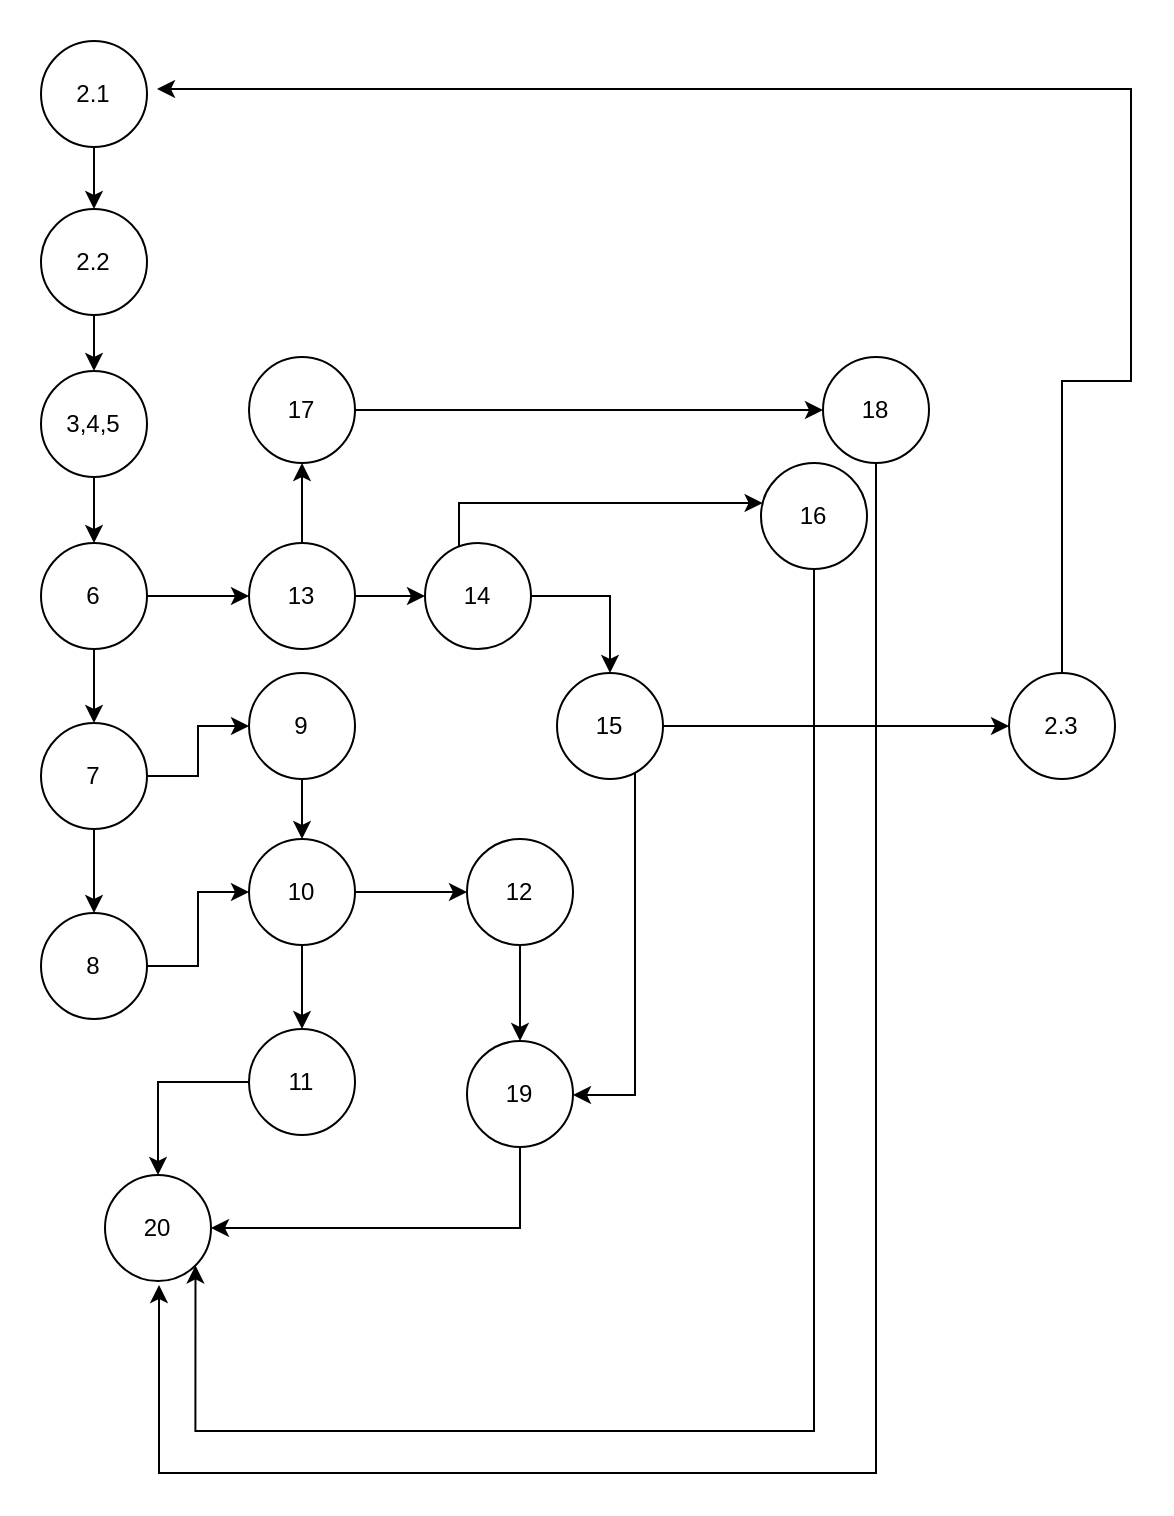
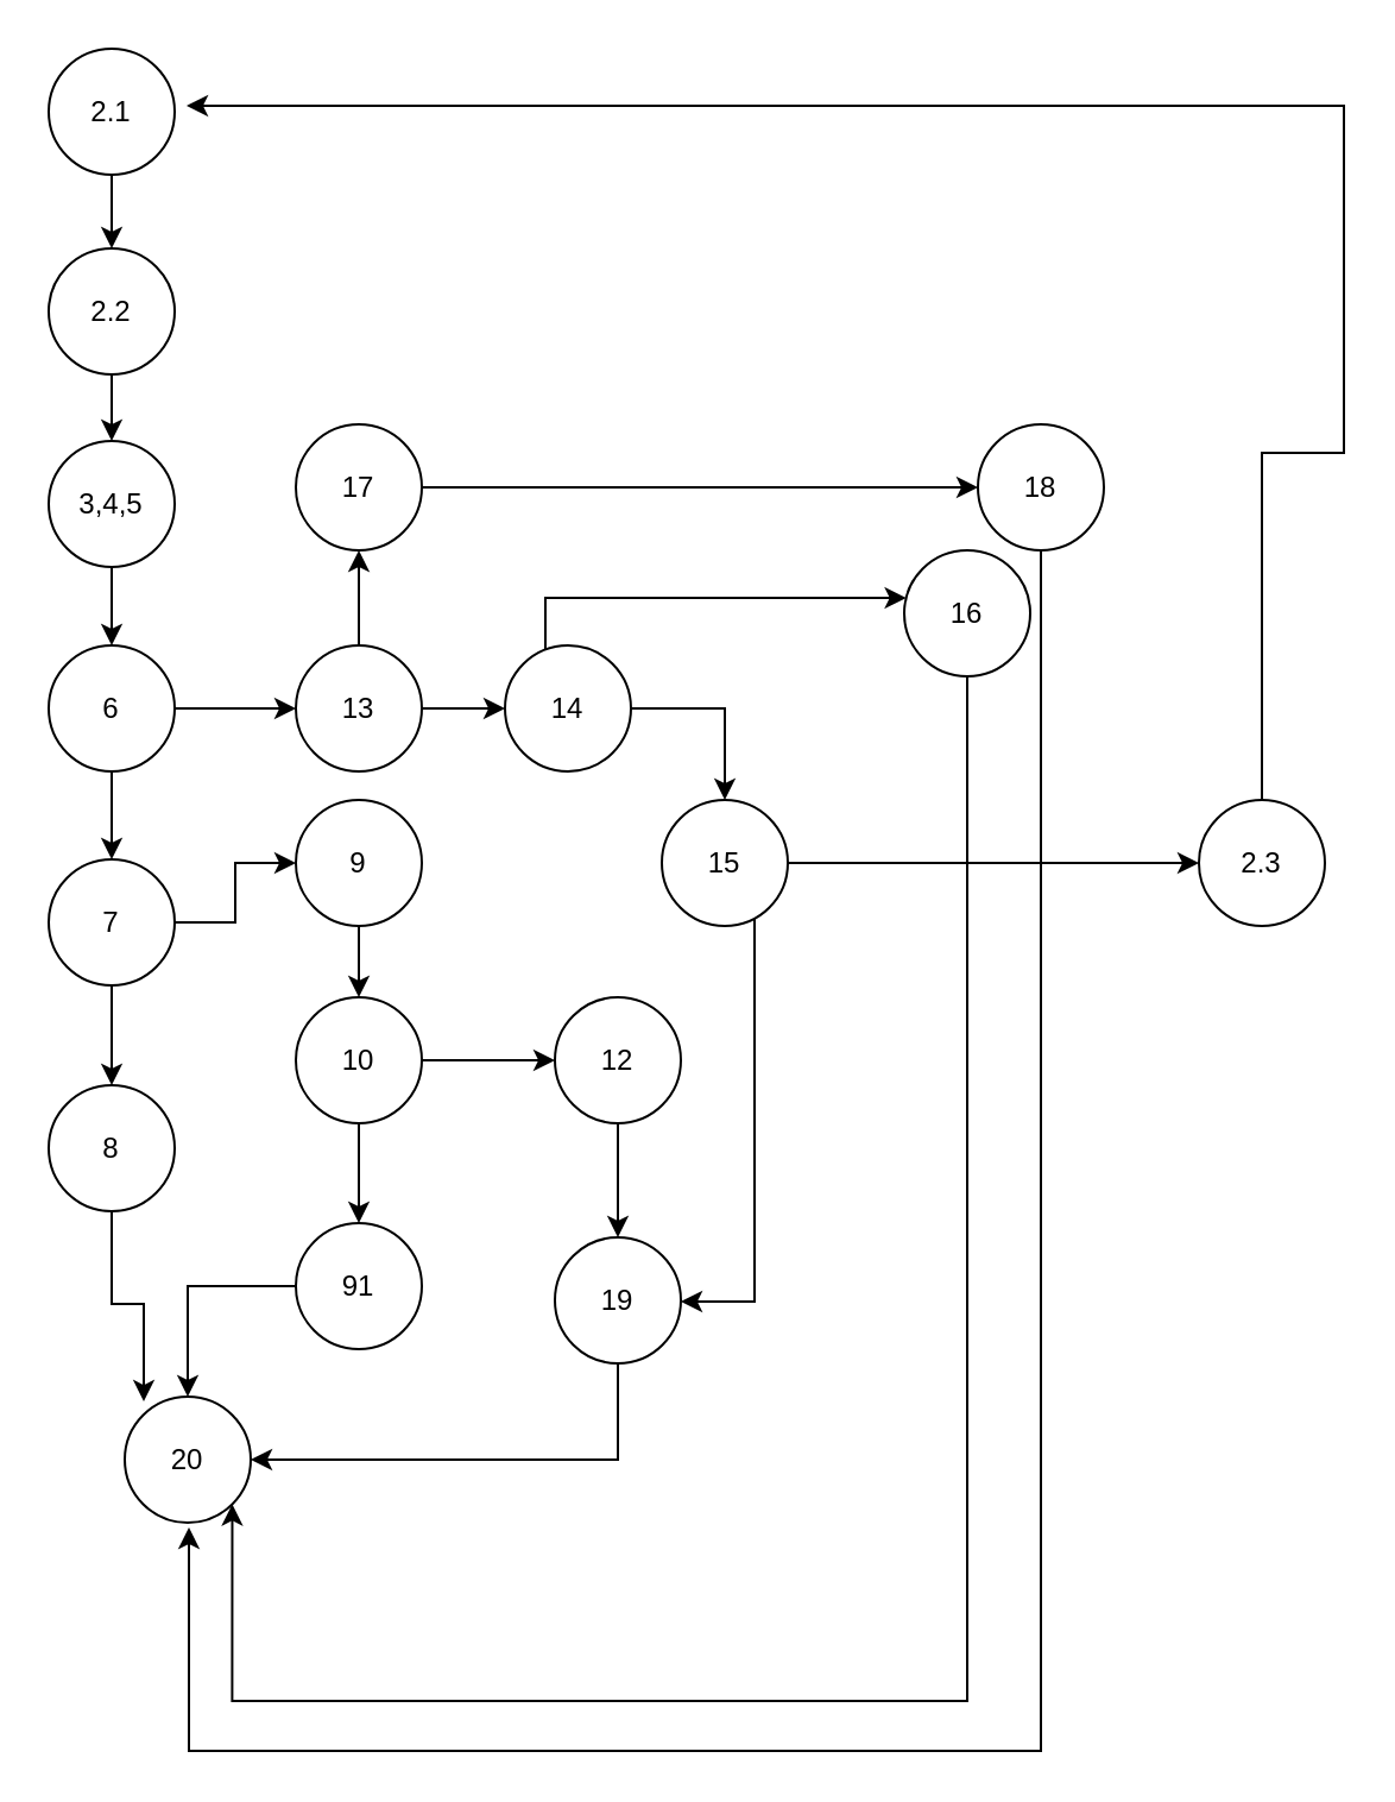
  <mxCell id="0" />
  <mxCell id="1" parent="0" />
  <mxCell id="2" value="" style="edgeStyle=orthogonalEdgeStyle;rounded=0;orthogonalLoop=1;jettySize=auto;html=1;" edge="1" parent="1" source="3" target="5"><mxGeometry relative="1" as="geometry" /></mxCell>
  <mxCell id="3" value="2.1" style="ellipse;whiteSpace=wrap;html=1;aspect=fixed;" vertex="1" parent="1"><mxGeometry x="20" y="20" width="53" height="53" as="geometry" /></mxCell>
  <mxCell id="4" value="" style="edgeStyle=orthogonalEdgeStyle;rounded=0;orthogonalLoop=1;jettySize=auto;html=1;" edge="1" parent="1" source="5" target="7"><mxGeometry relative="1" as="geometry" /></mxCell>
  <mxCell id="5" value="2.2" style="ellipse;whiteSpace=wrap;html=1;aspect=fixed;" vertex="1" parent="1"><mxGeometry x="20" y="104" width="53" height="53" as="geometry" /></mxCell>
  <mxCell id="6" value="" style="edgeStyle=orthogonalEdgeStyle;rounded=0;orthogonalLoop=1;jettySize=auto;html=1;" edge="1" parent="1" source="7" target="10"><mxGeometry relative="1" as="geometry" /></mxCell>
  <mxCell id="7" value="3,4,5" style="ellipse;whiteSpace=wrap;html=1;aspect=fixed;" vertex="1" parent="1"><mxGeometry x="20" y="185" width="53" height="53" as="geometry" /></mxCell>
  <mxCell id="8" value="" style="edgeStyle=orthogonalEdgeStyle;rounded=0;orthogonalLoop=1;jettySize=auto;html=1;" edge="1" parent="1" source="10" target="30"><mxGeometry relative="1" as="geometry" /></mxCell>
  <mxCell id="9" value="" style="edgeStyle=orthogonalEdgeStyle;rounded=0;orthogonalLoop=1;jettySize=auto;html=1;" edge="1" parent="1" source="10" target="13"><mxGeometry relative="1" as="geometry" /></mxCell>
  <mxCell id="10" value="6" style="ellipse;whiteSpace=wrap;html=1;aspect=fixed;" vertex="1" parent="1"><mxGeometry x="20" y="271" width="53" height="53" as="geometry" /></mxCell>
  <mxCell id="11" value="" style="edgeStyle=orthogonalEdgeStyle;rounded=0;orthogonalLoop=1;jettySize=auto;html=1;" edge="1" parent="1" source="13" target="20"><mxGeometry relative="1" as="geometry" /></mxCell>
  <mxCell id="12" value="" style="edgeStyle=orthogonalEdgeStyle;rounded=0;orthogonalLoop=1;jettySize=auto;html=1;" edge="1" parent="1" source="13" target="15"><mxGeometry relative="1" as="geometry" /></mxCell>
  <mxCell id="13" value="13" style="ellipse;whiteSpace=wrap;html=1;aspect=fixed;" vertex="1" parent="1"><mxGeometry x="124" y="271" width="53" height="53" as="geometry" /></mxCell>
  <mxCell id="14" value="" style="edgeStyle=orthogonalEdgeStyle;rounded=0;orthogonalLoop=1;jettySize=auto;html=1;" edge="1" parent="1" source="15" target="17"><mxGeometry relative="1" as="geometry" /></mxCell>
  <mxCell id="15" value="17" style="ellipse;whiteSpace=wrap;html=1;aspect=fixed;" vertex="1" parent="1"><mxGeometry x="124" y="178" width="53" height="53" as="geometry" /></mxCell>
  <mxCell id="16" value="" style="edgeStyle=orthogonalEdgeStyle;rounded=0;orthogonalLoop=1;jettySize=auto;html=1;" edge="1" parent="1" source="17"><mxGeometry relative="1" as="geometry"><mxPoint x="79" y="642" as="targetPoint" /><Array as="points"><mxPoint x="438" y="736" /><mxPoint x="79" y="736" /></Array></mxGeometry></mxCell>
  <mxCell id="17" value="18" style="ellipse;whiteSpace=wrap;html=1;aspect=fixed;" vertex="1" parent="1"><mxGeometry x="411" y="178" width="53" height="53" as="geometry" /></mxCell>
  <mxCell id="18" value="" style="edgeStyle=orthogonalEdgeStyle;rounded=0;orthogonalLoop=1;jettySize=auto;html=1;" edge="1" parent="1" source="20" target="25"><mxGeometry relative="1" as="geometry" /></mxCell>
  <mxCell id="19" value="" style="edgeStyle=orthogonalEdgeStyle;rounded=0;orthogonalLoop=1;jettySize=auto;html=1;" edge="1" parent="1" source="20" target="22"><mxGeometry relative="1" as="geometry"><Array as="points"><mxPoint x="229" y="251" /></Array></mxGeometry></mxCell>
  <mxCell id="20" value="14" style="ellipse;whiteSpace=wrap;html=1;aspect=fixed;" vertex="1" parent="1"><mxGeometry x="212" y="271" width="53" height="53" as="geometry" /></mxCell>
  <mxCell id="21" value="" style="edgeStyle=orthogonalEdgeStyle;rounded=0;orthogonalLoop=1;jettySize=auto;html=1;entryX=1;entryY=1;entryDx=0;entryDy=0;" edge="1" parent="1" source="22" target="42"><mxGeometry relative="1" as="geometry"><mxPoint x="407" y="715" as="targetPoint" /><Array as="points"><mxPoint x="407" y="715" /><mxPoint x="97" y="715" /></Array></mxGeometry></mxCell>
  <mxCell id="22" value="16" style="ellipse;whiteSpace=wrap;html=1;aspect=fixed;" vertex="1" parent="1"><mxGeometry x="380" y="231" width="53" height="53" as="geometry" /></mxCell>
  <mxCell id="23" value="" style="edgeStyle=orthogonalEdgeStyle;rounded=0;orthogonalLoop=1;jettySize=auto;html=1;" edge="1" parent="1" source="25" target="39"><mxGeometry relative="1" as="geometry"><mxPoint x="305" y="558" as="targetPoint" /><Array as="points"><mxPoint x="317" y="547" /></Array></mxGeometry></mxCell>
  <mxCell id="24" value="" style="edgeStyle=orthogonalEdgeStyle;rounded=0;orthogonalLoop=1;jettySize=auto;html=1;" edge="1" parent="1" source="25" target="27"><mxGeometry relative="1" as="geometry" /></mxCell>
  <mxCell id="25" value="15" style="ellipse;whiteSpace=wrap;html=1;aspect=fixed;" vertex="1" parent="1"><mxGeometry x="278" y="336" width="53" height="53" as="geometry" /></mxCell>
  <mxCell id="26" value="" style="edgeStyle=orthogonalEdgeStyle;rounded=0;orthogonalLoop=1;jettySize=auto;html=1;" edge="1" parent="1" source="27"><mxGeometry relative="1" as="geometry"><mxPoint x="78" y="44" as="targetPoint" /><Array as="points"><mxPoint x="530" y="190" /><mxPoint x="565" y="190" /><mxPoint x="565" y="44" /></Array></mxGeometry></mxCell>
  <mxCell id="27" value="2.3" style="ellipse;whiteSpace=wrap;html=1;aspect=fixed;" vertex="1" parent="1"><mxGeometry x="504" y="336" width="53" height="53" as="geometry" /></mxCell>
  <mxCell id="28" value="" style="edgeStyle=orthogonalEdgeStyle;rounded=0;orthogonalLoop=1;jettySize=auto;html=1;" edge="1" parent="1" source="30" target="44"><mxGeometry relative="1" as="geometry" /></mxCell>
  <mxCell id="29" value="" style="edgeStyle=orthogonalEdgeStyle;rounded=0;orthogonalLoop=1;jettySize=auto;html=1;" edge="1" parent="1" source="30" target="32"><mxGeometry relative="1" as="geometry" /></mxCell>
  <mxCell id="30" value="7" style="ellipse;whiteSpace=wrap;html=1;aspect=fixed;" vertex="1" parent="1"><mxGeometry x="20" y="361" width="53" height="53" as="geometry" /></mxCell>
  <mxCell id="31" value="" style="edgeStyle=orthogonalEdgeStyle;rounded=0;orthogonalLoop=1;jettySize=auto;html=1;" edge="1" parent="1" source="32" target="35"><mxGeometry relative="1" as="geometry" /></mxCell>
  <mxCell id="32" value="9" style="ellipse;whiteSpace=wrap;html=1;aspect=fixed;" vertex="1" parent="1"><mxGeometry x="124" y="336" width="53" height="53" as="geometry" /></mxCell>
  <mxCell id="33" value="" style="edgeStyle=orthogonalEdgeStyle;rounded=0;orthogonalLoop=1;jettySize=auto;html=1;" edge="1" parent="1" source="35" target="41"><mxGeometry relative="1" as="geometry" /></mxCell>
  <mxCell id="34" value="" style="edgeStyle=orthogonalEdgeStyle;rounded=0;orthogonalLoop=1;jettySize=auto;html=1;" edge="1" parent="1" source="35" target="37"><mxGeometry relative="1" as="geometry" /></mxCell>
  <mxCell id="35" value="10" style="ellipse;whiteSpace=wrap;html=1;aspect=fixed;" vertex="1" parent="1"><mxGeometry x="124" y="419" width="53" height="53" as="geometry" /></mxCell>
  <mxCell id="36" value="" style="edgeStyle=orthogonalEdgeStyle;rounded=0;orthogonalLoop=1;jettySize=auto;html=1;" edge="1" parent="1" source="37" target="39"><mxGeometry relative="1" as="geometry" /></mxCell>
  <mxCell id="37" value="12" style="ellipse;whiteSpace=wrap;html=1;aspect=fixed;" vertex="1" parent="1"><mxGeometry x="233" y="419" width="53" height="53" as="geometry" /></mxCell>
  <mxCell id="38" value="" style="edgeStyle=orthogonalEdgeStyle;rounded=0;orthogonalLoop=1;jettySize=auto;html=1;entryX=1;entryY=0.5;entryDx=0;entryDy=0;" edge="1" parent="1" source="39" target="42"><mxGeometry relative="1" as="geometry"><mxPoint x="259.5" y="653" as="targetPoint" /><Array as="points"><mxPoint x="260" y="614" /></Array></mxGeometry></mxCell>
  <mxCell id="39" value="19" style="ellipse;whiteSpace=wrap;html=1;aspect=fixed;" vertex="1" parent="1"><mxGeometry x="233" y="520" width="53" height="53" as="geometry" /></mxCell>
  <mxCell id="40" value="" style="edgeStyle=orthogonalEdgeStyle;rounded=0;orthogonalLoop=1;jettySize=auto;html=1;" edge="1" parent="1" source="41" target="42"><mxGeometry relative="1" as="geometry" /></mxCell>
- <mxCell id="41" value="11" style="ellipse;whiteSpace=wrap;html=1;aspect=fixed;" vertex="1" parent="1"><mxGeometry x="124" y="514" width="53" height="53" as="geometry" /></mxCell>
+ <mxCell id="41" value="91" style="ellipse;whiteSpace=wrap;html=1;aspect=fixed;" vertex="1" parent="1"><mxGeometry x="124" y="514" width="53" height="53" as="geometry" /></mxCell>
  <mxCell id="42" value="20" style="ellipse;whiteSpace=wrap;html=1;aspect=fixed;" vertex="1" parent="1"><mxGeometry x="52" y="587" width="53" height="53" as="geometry" /></mxCell>
- <mxCell id="43" value="" style="edgeStyle=orthogonalEdgeStyle;rounded=0;orthogonalLoop=1;jettySize=auto;html=1;" edge="1" parent="1" source="44" target="35"><mxGeometry relative="1" as="geometry"><mxPoint x="46.5" y="589" as="targetPoint" /></mxGeometry></mxCell>
+ <mxCell id="43" value="" style="edgeStyle=orthogonalEdgeStyle;rounded=0;orthogonalLoop=1;jettySize=auto;html=1;entryX=0.151;entryY=0.038;entryDx=0;entryDy=0;entryPerimeter=0;" edge="1" parent="1" source="44" target="42"><mxGeometry relative="1" as="geometry"><mxPoint x="46.5" y="589" as="targetPoint" /></mxGeometry></mxCell>
  <mxCell id="44" value="8" style="ellipse;whiteSpace=wrap;html=1;aspect=fixed;" vertex="1" parent="1"><mxGeometry x="20" y="456" width="53" height="53" as="geometry" /></mxCell>
